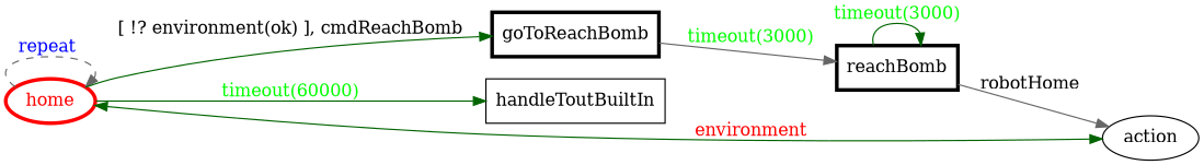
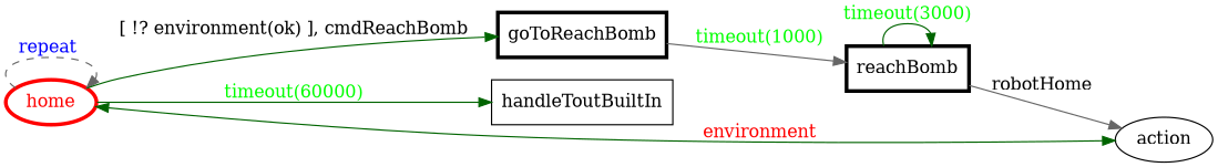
  digraph {
    rankdir=LR
    node [penwidth=3 shape=box]
    edge [color=darkgreen fontcolor=green]
    home [color=red fontcolor=red shape=ellipse]
    goToReachBomb [color=black fontcolor=black]
    handleToutBuiltIn [penwidth=""]
    action [shape=ellipse penwidth=""]
    reachBomb [color=black fontcolor=black]
    home -> home [color=gray40 fontcolor=blue label="repeat " style=dashed]
    home -> goToReachBomb [fontcolor=black label="[ !? environment(ok) ], cmdReachBomb"]
    home -> handleToutBuiltIn [label="timeout(60000)"]
    home -> action [dir=both fontcolor=red label=environment]
-   goToReachBomb -> reachBomb [color=gray40 label="timeout(3000)"]
+   goToReachBomb -> reachBomb [color=gray40 label="timeout(1000)"]
    reachBomb -> action [color=gray40 fontcolor=black label=robotHome]
    reachBomb -> reachBomb [label="timeout(3000)"]
  }
